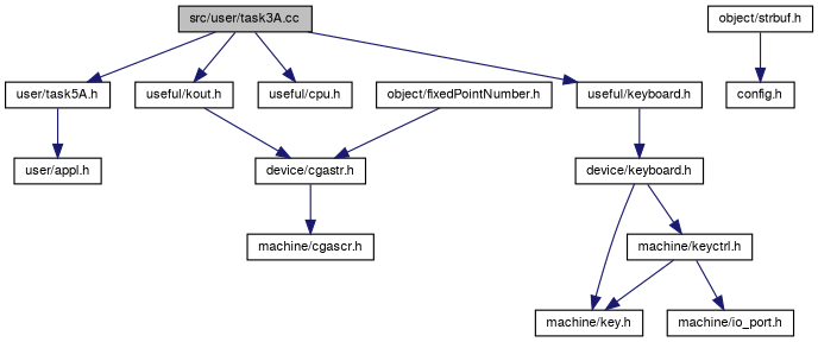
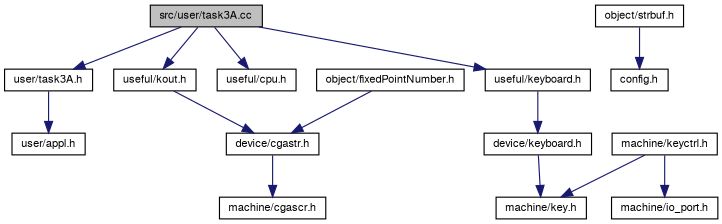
  digraph {
    node [color=black fontname=FreeSans fontsize=10 shape=record]
    edge [color=midnightblue fontname=FreeSans fontsize=10 labelfontname=FreeSans labelfontsize=10 style=solid]
    n1 [fillcolor=grey75 fontcolor=black height=0.2 label="src/user/task3A.cc" style=filled width=0.4]
-   n2 [height=0.2 label="user/task5A.h" width=0.4]
+   n2 [height=0.2 label="user/task3A.h" width=0.4]
    n3 [height=0.2 label="useful/kout.h" width=0.4]
    n4 [height=0.2 label="useful/cpu.h" width=0.4]
    n5 [height=0.2 label="useful/keyboard.h" width=0.4]
    n6 [height=0.2 label="user/appl.h" width=0.4]
    n7 [height=0.2 label="object/fixedPointNumber.h" width=0.4]
    n8 [height=0.2 label="device/cgastr.h" width=0.4]
    n9 [height=0.2 label="device/keyboard.h" width=0.4]
    n10 [height=0.2 label="machine/cgascr.h" width=0.4]
    n11 [height=0.2 label="object/strbuf.h" width=0.4]
    n12 [height=0.2 label="config.h" width=0.4]
    n13 [height=0.2 label="machine/keyctrl.h" width=0.4]
    n14 [height=0.2 label="machine/key.h" width=0.4]
    n15 [height=0.2 label="machine/io_port.h" width=0.4]
    n1 -> n2
    n1 -> n3
    n1 -> n4
    n1 -> n5
    n2 -> n6
    n3 -> n8
    n5 -> n9
    n7 -> n8
    n8 -> n10
-   n9 -> n13
    n9 -> n14
    n11 -> n12
    n13 -> n14
    n13 -> n15
  }
